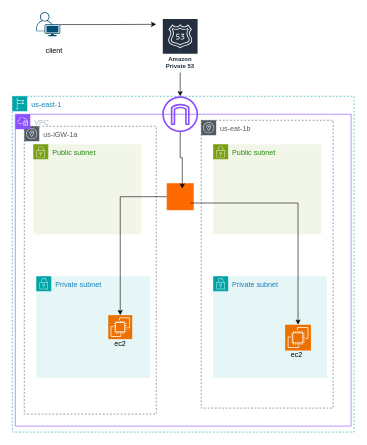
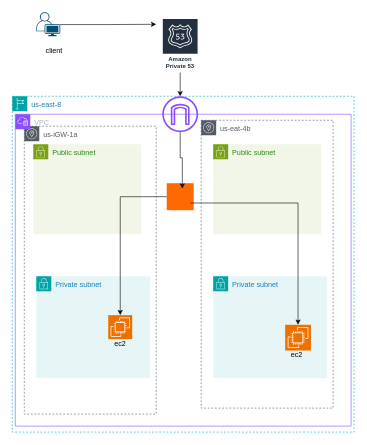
  <mxCell id="0" />
  <mxCell id="1" parent="0" />
- <mxCell id="2" value="us-east-1" style="points=[[0,0],[0.25,0],[0.5,0],[0.75,0],[1,0],[1,0.25],[1,0.5],[1,0.75],[1,1],[0.75,1],[0.5,1],[0.25,1],[0,1],[0,0.75],[0,0.5],[0,0.25]];outlineConnect=0;gradientColor=none;html=1;whiteSpace=wrap;fontSize=12;fontStyle=0;container=1;pointerEvents=0;collapsible=0;recursiveResize=0;shape=mxgraph.aws4.group;grIcon=mxgraph.aws4.group_region;strokeColor=#00A4A6;fillColor=none;verticalAlign=top;align=left;spacingLeft=30;fontColor=#147EBA;dashed=1;" vertex="1" parent="1"><mxGeometry x="20" y="160" width="570" height="560" as="geometry" /></mxCell>
+ <mxCell id="2" value="us-east-8" style="points=[[0,0],[0.25,0],[0.5,0],[0.75,0],[1,0],[1,0.25],[1,0.5],[1,0.75],[1,1],[0.75,1],[0.5,1],[0.25,1],[0,1],[0,0.75],[0,0.5],[0,0.25]];outlineConnect=0;gradientColor=none;html=1;whiteSpace=wrap;fontSize=12;fontStyle=0;container=1;pointerEvents=0;collapsible=0;recursiveResize=0;shape=mxgraph.aws4.group;grIcon=mxgraph.aws4.group_region;strokeColor=#00A4A6;fillColor=none;verticalAlign=top;align=left;spacingLeft=30;fontColor=#147EBA;dashed=1;" vertex="1" parent="1"><mxGeometry x="20" y="160" width="570" height="560" as="geometry" /></mxCell>
  <mxCell id="3" value="us-iGW-1a" style="sketch=0;outlineConnect=0;gradientColor=none;html=1;whiteSpace=wrap;fontSize=12;fontStyle=0;shape=mxgraph.aws4.group;grIcon=mxgraph.aws4.group_availability_zone;strokeColor=#545B64;fillColor=none;verticalAlign=top;align=left;spacingLeft=30;fontColor=#545B64;dashed=1;" vertex="1" parent="2"><mxGeometry x="20" y="50" width="220" height="480" as="geometry" /></mxCell>
  <mxCell id="4" value="VPC" style="points=[[0,0],[0.25,0],[0.5,0],[0.75,0],[1,0],[1,0.25],[1,0.5],[1,0.75],[1,1],[0.75,1],[0.5,1],[0.25,1],[0,1],[0,0.75],[0,0.5],[0,0.25]];outlineConnect=0;gradientColor=none;html=1;whiteSpace=wrap;fontSize=12;fontStyle=0;container=1;pointerEvents=0;collapsible=0;recursiveResize=0;shape=mxgraph.aws4.group;grIcon=mxgraph.aws4.group_vpc2;strokeColor=#8C4FFF;fillColor=none;verticalAlign=top;align=left;spacingLeft=30;fontColor=#AAB7B8;dashed=0;" vertex="1" parent="2"><mxGeometry x="5" y="30" width="560" height="520" as="geometry" /></mxCell>
- <mxCell id="5" value="us-eat-1b" style="sketch=0;outlineConnect=0;gradientColor=none;html=1;whiteSpace=wrap;fontSize=12;fontStyle=0;shape=mxgraph.aws4.group;grIcon=mxgraph.aws4.group_availability_zone;strokeColor=#545B64;fillColor=none;verticalAlign=top;align=left;spacingLeft=30;fontColor=#545B64;dashed=1;" vertex="1" parent="4"><mxGeometry x="310" y="10" width="220" height="480" as="geometry" /></mxCell>
+ <mxCell id="5" value="us-eat-4b" style="sketch=0;outlineConnect=0;gradientColor=none;html=1;whiteSpace=wrap;fontSize=12;fontStyle=0;shape=mxgraph.aws4.group;grIcon=mxgraph.aws4.group_availability_zone;strokeColor=#545B64;fillColor=none;verticalAlign=top;align=left;spacingLeft=30;fontColor=#545B64;dashed=1;" vertex="1" parent="4"><mxGeometry x="310" y="10" width="220" height="480" as="geometry" /></mxCell>
  <mxCell id="6" value="Public subnet" style="points=[[0,0],[0.25,0],[0.5,0],[0.75,0],[1,0],[1,0.25],[1,0.5],[1,0.75],[1,1],[0.75,1],[0.5,1],[0.25,1],[0,1],[0,0.75],[0,0.5],[0,0.25]];outlineConnect=0;gradientColor=none;html=1;whiteSpace=wrap;fontSize=12;fontStyle=0;container=1;pointerEvents=0;collapsible=0;recursiveResize=0;shape=mxgraph.aws4.group;grIcon=mxgraph.aws4.group_security_group;grStroke=0;strokeColor=#7AA116;fillColor=#F2F6E8;verticalAlign=top;align=left;spacingLeft=30;fontColor=#248814;dashed=0;" vertex="1" parent="4"><mxGeometry x="30" y="50" width="180" height="150" as="geometry" /></mxCell>
  <mxCell id="7" value="Public subnet" style="points=[[0,0],[0.25,0],[0.5,0],[0.75,0],[1,0],[1,0.25],[1,0.5],[1,0.75],[1,1],[0.75,1],[0.5,1],[0.25,1],[0,1],[0,0.75],[0,0.5],[0,0.25]];outlineConnect=0;gradientColor=none;html=1;whiteSpace=wrap;fontSize=12;fontStyle=0;container=1;pointerEvents=0;collapsible=0;recursiveResize=0;shape=mxgraph.aws4.group;grIcon=mxgraph.aws4.group_security_group;grStroke=0;strokeColor=#7AA116;fillColor=#F2F6E8;verticalAlign=top;align=left;spacingLeft=30;fontColor=#248814;dashed=0;" vertex="1" parent="4"><mxGeometry x="330" y="50" width="180" height="150" as="geometry" /></mxCell>
  <mxCell id="8" value="Private subnet" style="points=[[0,0],[0.25,0],[0.5,0],[0.75,0],[1,0],[1,0.25],[1,0.5],[1,0.75],[1,1],[0.75,1],[0.5,1],[0.25,1],[0,1],[0,0.75],[0,0.5],[0,0.25]];outlineConnect=0;gradientColor=none;html=1;whiteSpace=wrap;fontSize=12;fontStyle=0;container=1;pointerEvents=0;collapsible=0;recursiveResize=0;shape=mxgraph.aws4.group;grIcon=mxgraph.aws4.group_security_group;grStroke=0;strokeColor=#00A4A6;fillColor=#E6F6F7;verticalAlign=top;align=left;spacingLeft=30;fontColor=#147EBA;dashed=0;" vertex="1" parent="4"><mxGeometry x="330" y="270" width="190" height="170" as="geometry" /></mxCell>
  <mxCell id="9" value="ec2" style="text;html=1;align=center;verticalAlign=middle;whiteSpace=wrap;rounded=0;" vertex="1" parent="8"><mxGeometry x="114.5" y="124" width="48.5" height="16" as="geometry" /></mxCell>
  <mxCell id="10" value="" style="sketch=0;points=[[0,0,0],[0.25,0,0],[0.5,0,0],[0.75,0,0],[1,0,0],[0,1,0],[0.25,1,0],[0.5,1,0],[0.75,1,0],[1,1,0],[0,0.25,0],[0,0.5,0],[0,0.75,0],[1,0.25,0],[1,0.5,0],[1,0.75,0]];outlineConnect=0;fontColor=#232F3E;fillColor=#ED7100;strokeColor=#ffffff;dashed=0;verticalLabelPosition=bottom;verticalAlign=top;align=center;html=1;fontSize=12;fontStyle=0;aspect=fixed;shape=mxgraph.aws4.resourceIcon;resIcon=mxgraph.aws4.ec2;" vertex="1" parent="4"><mxGeometry x="450" y="351" width="43" height="43" as="geometry" /></mxCell>
  <mxCell id="11" value="" style="points=[];aspect=fixed;html=1;align=center;shadow=0;dashed=0;fillColor=#FF6A00;strokeColor=none;shape=mxgraph.alibaba_cloud.alb_application_load_balancer_02;" vertex="1" parent="4"><mxGeometry x="252.5" y="115" width="45" height="45" as="geometry" /></mxCell>
  <mxCell id="12" style="edgeStyle=orthogonalEdgeStyle;rounded=0;orthogonalLoop=1;jettySize=auto;html=1;exitX=0.878;exitY=0.733;exitDx=0;exitDy=0;exitPerimeter=0;" edge="1" parent="4" source="11" target="10"><mxGeometry relative="1" as="geometry"><mxPoint x="297.5" y="165" as="sourcePoint" /></mxGeometry></mxCell>
  <mxCell id="13" value="Private subnet" style="points=[[0,0],[0.25,0],[0.5,0],[0.75,0],[1,0],[1,0.25],[1,0.5],[1,0.75],[1,1],[0.75,1],[0.5,1],[0.25,1],[0,1],[0,0.75],[0,0.5],[0,0.25]];outlineConnect=0;gradientColor=none;html=1;whiteSpace=wrap;fontSize=12;fontStyle=0;container=1;pointerEvents=0;collapsible=0;recursiveResize=0;shape=mxgraph.aws4.group;grIcon=mxgraph.aws4.group_security_group;grStroke=0;strokeColor=#00A4A6;fillColor=#E6F6F7;verticalAlign=top;align=left;spacingLeft=30;fontColor=#147EBA;dashed=0;" vertex="1" parent="2"><mxGeometry x="40" y="300" width="190" height="170" as="geometry" /></mxCell>
  <mxCell id="14" value="ec2&lt;div&gt;&lt;br&gt;&lt;/div&gt;" style="text;html=1;align=center;verticalAlign=middle;whiteSpace=wrap;rounded=0;" vertex="1" parent="13"><mxGeometry x="120" y="110" width="40" height="20" as="geometry" /></mxCell>
  <mxCell id="15" value="" style="sketch=0;points=[[0,0,0],[0.25,0,0],[0.5,0,0],[0.75,0,0],[1,0,0],[0,1,0],[0.25,1,0],[0.5,1,0],[0.75,1,0],[1,1,0],[0,0.25,0],[0,0.5,0],[0,0.75,0],[1,0.25,0],[1,0.5,0],[1,0.75,0]];outlineConnect=0;fontColor=#232F3E;fillColor=#ED7100;strokeColor=#ffffff;dashed=0;verticalLabelPosition=bottom;verticalAlign=top;align=center;html=1;fontSize=12;fontStyle=0;aspect=fixed;shape=mxgraph.aws4.resourceIcon;resIcon=mxgraph.aws4.ec2;" vertex="1" parent="2"><mxGeometry x="160" y="365" width="40" height="40" as="geometry" /></mxCell>
  <mxCell id="16" style="edgeStyle=orthogonalEdgeStyle;rounded=0;orthogonalLoop=1;jettySize=auto;html=1;" edge="1" parent="2" source="11" target="15"><mxGeometry relative="1" as="geometry" /></mxCell>
  <mxCell id="17" value="" style="edgeStyle=orthogonalEdgeStyle;rounded=0;orthogonalLoop=1;jettySize=auto;html=1;" edge="1" parent="1" source="18" target="4"><mxGeometry relative="1" as="geometry"><mxPoint x="293" y="300" as="targetPoint" /><Array as="points"><mxPoint x="305" y="290" /><mxPoint x="305" y="290" /></Array></mxGeometry></mxCell>
  <mxCell id="18" value="" style="sketch=0;outlineConnect=0;fontColor=#232F3E;gradientColor=none;fillColor=#8C4FFF;strokeColor=none;dashed=0;verticalLabelPosition=bottom;verticalAlign=top;align=center;html=1;fontSize=12;fontStyle=0;aspect=fixed;pointerEvents=1;shape=mxgraph.aws4.internet_gateway;" vertex="1" parent="1"><mxGeometry x="270" y="160" width="60" height="60" as="geometry" /></mxCell>
  <mxCell id="19" style="edgeStyle=orthogonalEdgeStyle;rounded=0;orthogonalLoop=1;jettySize=auto;html=1;exitX=0.98;exitY=0.51;exitDx=0;exitDy=0;exitPerimeter=0;" edge="1" parent="1" source="20"><mxGeometry relative="1" as="geometry"><mxPoint x="260" y="40" as="targetPoint" /></mxGeometry></mxCell>
  <mxCell id="20" value="" style="points=[[0.35,0,0],[0.98,0.51,0],[1,0.71,0],[0.67,1,0],[0,0.795,0],[0,0.65,0]];verticalLabelPosition=bottom;sketch=0;html=1;verticalAlign=top;aspect=fixed;align=center;pointerEvents=1;shape=mxgraph.cisco19.user;fillColor=#005073;strokeColor=none;" vertex="1" parent="1"><mxGeometry x="60" y="20" width="40" height="40" as="geometry" /></mxCell>
  <mxCell id="21" value="client" style="text;html=1;align=center;verticalAlign=middle;whiteSpace=wrap;rounded=0;" vertex="1" parent="1"><mxGeometry x="65" y="75" width="50" height="20" as="geometry" /></mxCell>
  <mxCell id="22" value="" style="edgeStyle=orthogonalEdgeStyle;rounded=0;orthogonalLoop=1;jettySize=auto;html=1;" edge="1" parent="1" source="23" target="18"><mxGeometry relative="1" as="geometry" /></mxCell>
  <mxCell id="23" value="Amazon Private 53" style="sketch=0;outlineConnect=0;fontColor=#232F3E;gradientColor=none;strokeColor=#ffffff;fillColor=#232F3E;dashed=0;verticalLabelPosition=middle;verticalAlign=bottom;align=center;html=1;whiteSpace=wrap;fontSize=10;fontStyle=1;spacing=3;shape=mxgraph.aws4.productIcon;prIcon=mxgraph.aws4.route_53;" vertex="1" parent="1"><mxGeometry x="270" y="30" width="60" height="90" as="geometry" /></mxCell>
  <mxCell id="24" style="edgeStyle=orthogonalEdgeStyle;rounded=0;orthogonalLoop=1;jettySize=auto;html=1;entryX=0.578;entryY=0.2;entryDx=0;entryDy=0;entryPerimeter=0;" edge="1" parent="1" source="18" target="11"><mxGeometry relative="1" as="geometry" /></mxCell>
